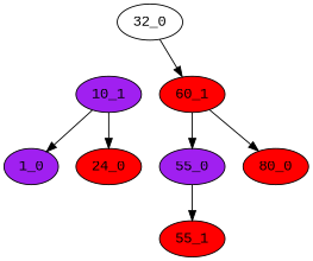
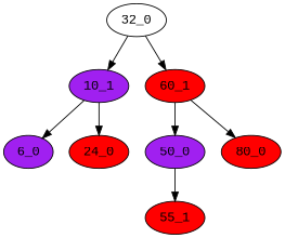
  digraph {
    fontname="Liberation Mono"
    node [fillcolor=red fontcolor=black fontname="Liberation Mono" style=filled]
    edge [fontname="Liberation Mono"]
-   "1_0" [fillcolor=purple]
+   "1_0" [fillcolor=purple label="6_0"]
    "10_1" [fillcolor=purple]
    "24_0"
-   "50_0" [fillcolor=purple label="55_0"]
+   "50_0" [fillcolor=purple]
    "55_1"
    "60_1"
    "80_0"
    n8 [label="32_0" fillcolor="" fontcolor="" style=""]
    "10_1" -> "1_0"
    "10_1" -> "24_0"
    "50_0" -> "55_1"
    "60_1" -> "50_0"
    "60_1" -> "80_0"
+   n8 -> "10_1"
    n8 -> "60_1"
  }
